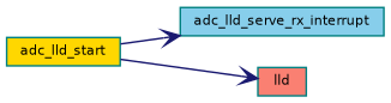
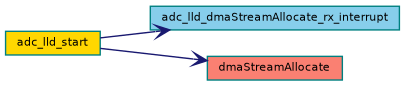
  digraph {
    fontname="DejaVu Sans"
    rankdir=LR
    node [color=teal fontname="DejaVu Sans" fontsize=8 shape=record style=filled]
    edge [arrowhead=vee color=midnightblue fontname="DejaVu Sans" fontsize=8 labelfontname=Helvetica labelfontsize=8 style=solid]
    n1 [fillcolor=gold height=0.2 label=adc_lld_start width=0.4]
-   n2 [fillcolor=skyblue height=0.2 label=adc_lld_serve_rx_interrupt width=0.4]
-   n3 [fillcolor=salmon height=0.2 label=lld width=0.4]
+   n2 [fillcolor=skyblue height=0.2 label=adc_lld_dmaStreamAllocate_rx_interrupt width=0.4]
+   n3 [fillcolor=salmon height=0.2 label=dmaStreamAllocate width=0.4]
    n1 -> n2
    n1 -> n3
  }
